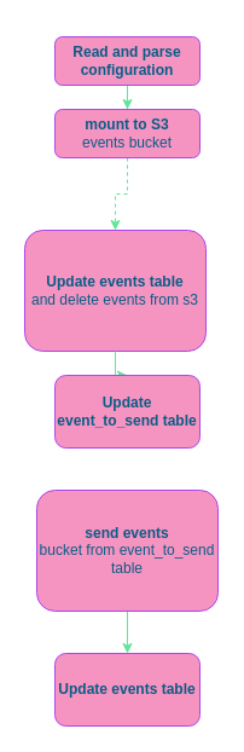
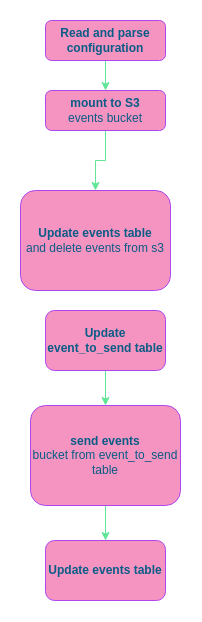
  <mxCell id="0" />
  <mxCell id="1" parent="0" />
  <mxCell id="2" value="" style="edgeStyle=orthogonalEdgeStyle;rounded=0;orthogonalLoop=1;jettySize=auto;html=1;strokeColor=#60E696;fontColor=default;labelBackgroundColor=none;" edge="1" parent="1" source="3" target="5"><mxGeometry relative="1" as="geometry" /></mxCell>
- <mxCell id="3" value="&lt;b&gt;Read and parse configuration&lt;/b&gt;" style="rounded=1;whiteSpace=wrap;html=1;fontSize=12;glass=0;strokeWidth=1;shadow=0;labelBackgroundColor=none;fillColor=#F694C1;strokeColor=#AF45ED;fontColor=#095C86;" parent="1" vertex="1"><mxGeometry x="45" y="30" width="120" height="40" as="geometry" /></mxCell>
- <mxCell id="4" value="" style="edgeStyle=orthogonalEdgeStyle;rounded=0;orthogonalLoop=1;jettySize=auto;html=1;strokeColor=#60E696;fontColor=default;labelBackgroundColor=none;dashed=1;" edge="1" parent="1" source="5" target="6"><mxGeometry relative="1" as="geometry" /></mxCell>
+ <mxCell id="3" value="&lt;b&gt;Read and parse configuration&lt;/b&gt;" style="rounded=1;whiteSpace=wrap;html=1;fontSize=12;glass=0;strokeWidth=1;shadow=0;labelBackgroundColor=none;fillColor=#F694C1;strokeColor=#AF45ED;fontColor=#095C86;" parent="1" vertex="1"><mxGeometry x="45" y="20" width="120" height="40" as="geometry" /></mxCell>
+ <mxCell id="4" value="" style="edgeStyle=orthogonalEdgeStyle;rounded=0;orthogonalLoop=1;jettySize=auto;html=1;strokeColor=#60E696;fontColor=default;labelBackgroundColor=none;" edge="1" parent="1" source="5" target="6"><mxGeometry relative="1" as="geometry" /></mxCell>
  <mxCell id="5" value="&lt;b&gt;mount to S3 &lt;br&gt;&lt;/b&gt;events bucket" style="rounded=1;whiteSpace=wrap;html=1;fontSize=12;glass=0;strokeWidth=1;shadow=0;labelBackgroundColor=none;fillColor=#F694C1;strokeColor=#AF45ED;fontColor=#095C86;" parent="1" vertex="1"><mxGeometry x="45" y="90" width="120" height="40" as="geometry" /></mxCell>
  <mxCell id="6" value="&lt;b&gt;Update events table&lt;/b&gt; &lt;br&gt;and delete events from s3" style="whiteSpace=wrap;html=1;fillColor=#F694C1;strokeColor=#AF45ED;fontColor=#095C86;rounded=1;glass=0;strokeWidth=1;shadow=0;labelBackgroundColor=none;" vertex="1" parent="1"><mxGeometry x="20" y="190" width="150" height="100" as="geometry" /></mxCell>
- <mxCell id="7" value="" style="edgeStyle=orthogonalEdgeStyle;rounded=0;orthogonalLoop=1;jettySize=auto;html=1;strokeColor=#60E696;fontColor=#095C86;fillColor=#F694C1;exitX=0.5;exitY=1;exitDx=0;exitDy=0;" edge="1" parent="1" source="6" target="9"><mxGeometry relative="1" as="geometry"><mxPoint x="105" y="320" as="sourcePoint" /></mxGeometry></mxCell>
+ <mxCell id="8" value="" style="edgeStyle=orthogonalEdgeStyle;rounded=0;orthogonalLoop=1;jettySize=auto;html=1;strokeColor=#60E696;fontColor=#095C86;fillColor=#F694C1;" edge="1" parent="1" source="9" target="11"><mxGeometry relative="1" as="geometry" /></mxCell>
  <mxCell id="9" value="&lt;b&gt;Update event_to_send table&lt;/b&gt;" style="whiteSpace=wrap;html=1;fillColor=#F694C1;strokeColor=#AF45ED;fontColor=#095C86;rounded=1;glass=0;strokeWidth=1;shadow=0;labelBackgroundColor=none;" vertex="1" parent="1"><mxGeometry x="45" y="310" width="120" height="60" as="geometry" /></mxCell>
  <mxCell id="10" value="" style="edgeStyle=orthogonalEdgeStyle;rounded=0;orthogonalLoop=1;jettySize=auto;html=1;strokeColor=#60E696;fontColor=#095C86;fillColor=#F694C1;" edge="1" parent="1" source="11" target="12"><mxGeometry relative="1" as="geometry" /></mxCell>
  <mxCell id="11" value="&lt;b&gt;send events&lt;br&gt;&lt;/b&gt;bucket from event_to_send table" style="whiteSpace=wrap;html=1;fillColor=#F694C1;strokeColor=#AF45ED;fontColor=#095C86;rounded=1;glass=0;strokeWidth=1;shadow=0;labelBackgroundColor=none;" vertex="1" parent="1"><mxGeometry x="30" y="405" width="150" height="100" as="geometry" /></mxCell>
  <mxCell id="12" value="&lt;b&gt;Update events table&lt;/b&gt;" style="whiteSpace=wrap;html=1;fillColor=#F694C1;strokeColor=#AF45ED;fontColor=#095C86;rounded=1;glass=0;strokeWidth=1;shadow=0;labelBackgroundColor=none;" vertex="1" parent="1"><mxGeometry x="45" y="540" width="120" height="60" as="geometry" /></mxCell>
